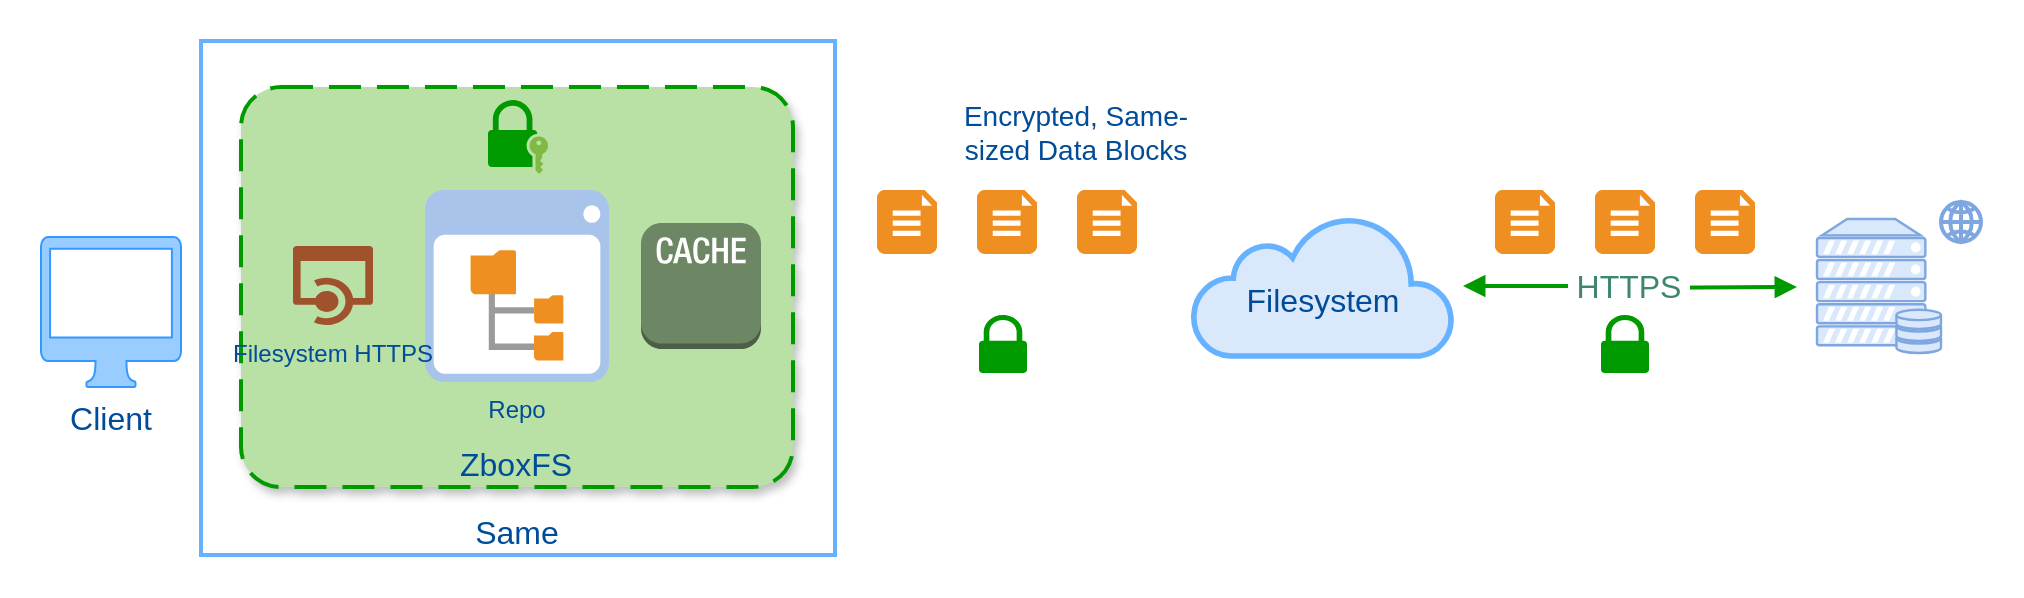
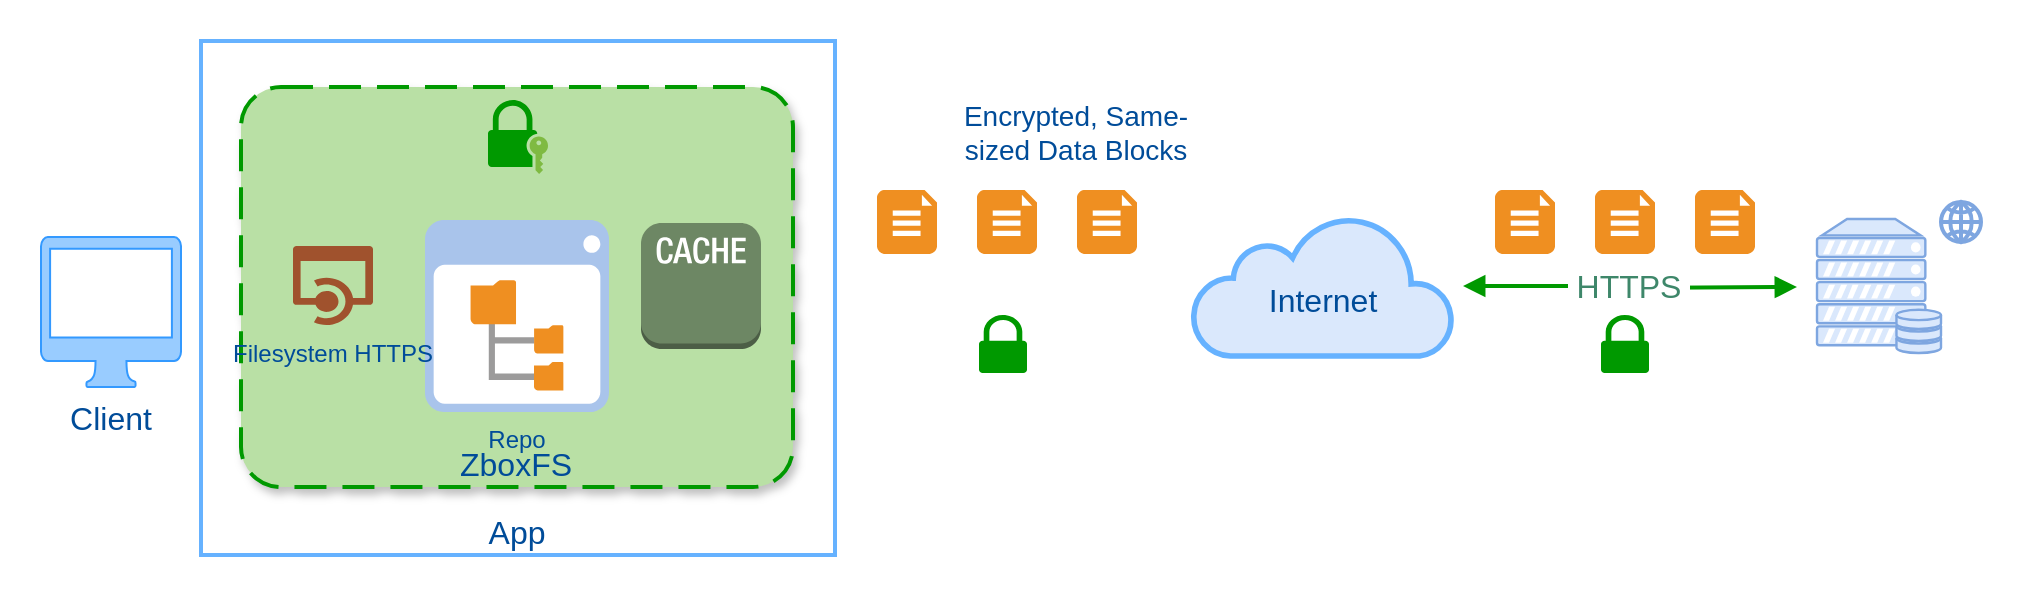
  <mxCell id="0" />
  <mxCell id="1" parent="0" />
- <mxCell id="2" value="Same" style="rounded=0;arcSize=10;strokeColor=#66B2FF;fillColor=none;strokeWidth=2;verticalAlign=bottom;fontSize=16;shadow=0;fontColor=#004C99;" parent="1" vertex="1"><mxGeometry x="100" y="20" width="317" height="257" as="geometry" /></mxCell>
+ <mxCell id="2" value="App" style="rounded=0;arcSize=10;strokeColor=#66B2FF;fillColor=none;strokeWidth=2;verticalAlign=bottom;fontSize=16;shadow=0;fontColor=#004C99;" parent="1" vertex="1"><mxGeometry x="100" y="20" width="317" height="257" as="geometry" /></mxCell>
  <mxCell id="3" value="&amp;nbsp;HTTPS&amp;nbsp; " style="edgeStyle=orthogonalEdgeStyle;rounded=0;comic=0;orthogonalLoop=1;jettySize=auto;html=1;shadow=0;startArrow=block;startFill=1;sourcePerimeterSpacing=5;endArrow=block;endFill=1;targetPerimeterSpacing=6;strokeColor=#009900;strokeWidth=2;fontSize=16;fontColor=#3E876A;fillColor=#60a917;" parent="1" source="4" edge="1"><mxGeometry relative="1" as="geometry"><mxPoint x="898" y="143" as="targetPoint" /></mxGeometry></mxCell>
- <mxCell id="4" value="Filesystem" style="html=1;outlineConnect=0;gradientDirection=north;strokeWidth=2;shape=mxgraph.networks.cloud;strokeColor=#66B2FF;fillColor=#dae8fc;fontSize=16;fontColor=#004C99;spacingTop=14;" parent="1" vertex="1"><mxGeometry x="596" y="107.5" width="130" height="70" as="geometry" /></mxCell>
+ <mxCell id="4" value="Internet" style="html=1;outlineConnect=0;gradientDirection=north;strokeWidth=2;shape=mxgraph.networks.cloud;strokeColor=#66B2FF;fillColor=#dae8fc;fontSize=16;fontColor=#004C99;spacingTop=14;" parent="1" vertex="1"><mxGeometry x="596" y="107.5" width="130" height="70" as="geometry" /></mxCell>
  <mxCell id="5" value="ZboxFS" style="rounded=1;arcSize=10;dashed=1;strokeColor=#009900;fillColor=#B9E0A5;dashPattern=8 4;strokeWidth=2;verticalAlign=bottom;fontColor=#004C99;fontSize=16;glass=0;comic=0;shadow=1;gradientColor=none;" parent="1" vertex="1"><mxGeometry x="120" y="43" width="276" height="200" as="geometry" /></mxCell>
  <mxCell id="6" value="" style="shadow=0;dashed=0;html=1;strokeColor=none;fillColor=#009900;labelPosition=center;verticalLabelPosition=bottom;verticalAlign=top;outlineConnect=0;align=center;shape=mxgraph.office.security.lock_with_key_security_green;fontColor=#ffffff;" parent="1" vertex="1"><mxGeometry x="243.5" y="49.5" width="30" height="37" as="geometry" /></mxCell>
- <mxCell id="7" value="Repo" style="shadow=0;dashed=0;html=1;strokeColor=none;fillColor=#A9C4EB;labelPosition=center;verticalLabelPosition=bottom;verticalAlign=top;align=center;outlineConnect=0;shape=mxgraph.veeam.2d.file_system_browser;gradientColor=none;fontColor=#004C99;" parent="1" vertex="1"><mxGeometry x="212" y="94.5" width="92" height="96" as="geometry" /></mxCell>
+ <mxCell id="7" value="Repo" style="shadow=0;dashed=0;html=1;strokeColor=none;fillColor=#A9C4EB;labelPosition=center;verticalLabelPosition=bottom;verticalAlign=top;align=center;outlineConnect=0;shape=mxgraph.veeam.2d.file_system_browser;gradientColor=none;fontColor=#004C99;" parent="1" vertex="1"><mxGeometry x="212" y="109.5" width="92" height="96" as="geometry" /></mxCell>
  <mxCell id="8" value="Client" style="shadow=0;dashed=0;html=1;strokeColor=#3399FF;fillColor=#99CCFF;labelPosition=center;verticalLabelPosition=bottom;verticalAlign=top;outlineConnect=0;align=center;shape=mxgraph.office.devices.mac_client;rounded=0;glass=0;comic=0;fontSize=16;fontColor=#004C99;" parent="1" vertex="1"><mxGeometry x="20" y="118" width="70" height="75" as="geometry" /></mxCell>
  <mxCell id="9" value="" style="html=1;verticalLabelPosition=bottom;align=center;labelBackgroundColor=#ffffff;verticalAlign=top;strokeWidth=2;shadow=0;dashed=0;shape=mxgraph.ios7.icons.globe;rounded=0;glass=0;comic=0;fontSize=16;fillColor=none;strokeColor=#7EA6E0;" parent="1" vertex="1"><mxGeometry x="970" y="100.5" width="20" height="20" as="geometry" /></mxCell>
  <mxCell id="10" value="" style="verticalAlign=top;verticalLabelPosition=bottom;labelPosition=center;align=center;html=1;outlineConnect=0;fillColor=#dae8fc;strokeColor=#7EA6E0;gradientDirection=north;strokeWidth=2;shape=mxgraph.networks.server_storage;rounded=0;shadow=0;glass=0;comic=0;fontColor=#004C99;" parent="1" vertex="1"><mxGeometry x="908" y="109" width="62" height="67" as="geometry" /></mxCell>
  <mxCell id="11" value="" style="shadow=0;dashed=0;html=1;strokeColor=none;fillColor=#009900;labelPosition=center;verticalLabelPosition=bottom;verticalAlign=top;outlineConnect=0;align=center;shape=mxgraph.office.security.lock_protected;rounded=0;glass=0;comic=0;fontSize=16;fontColor=#ffffff;" parent="1" vertex="1"><mxGeometry x="489" y="157" width="24" height="29" as="geometry" /></mxCell>
  <mxCell id="12" value="" style="shadow=0;dashed=0;html=1;strokeColor=none;fillColor=#009900;labelPosition=center;verticalLabelPosition=bottom;verticalAlign=top;outlineConnect=0;align=center;shape=mxgraph.office.security.lock_protected;rounded=0;glass=0;comic=0;fontSize=16;fontColor=#ffffff;" parent="1" vertex="1"><mxGeometry x="800" y="157" width="24" height="29" as="geometry" /></mxCell>
  <mxCell id="13" value="" style="verticalLabelPosition=bottom;html=1;verticalAlign=top;align=center;strokeColor=none;fillColor=#ef8f21;shape=mxgraph.azure.file_2;rounded=0;shadow=0;glass=0;comic=0;fontSize=16;fontColor=#3E876A;" parent="1" vertex="1"><mxGeometry x="438" y="94.5" width="30" height="32" as="geometry" /></mxCell>
  <mxCell id="14" value="" style="verticalLabelPosition=bottom;html=1;verticalAlign=top;align=center;strokeColor=none;fillColor=#ef8f21;shape=mxgraph.azure.file_2;rounded=0;shadow=0;glass=0;comic=0;fontSize=16;fontColor=#3E876A;" parent="1" vertex="1"><mxGeometry x="488" y="94.5" width="30" height="32" as="geometry" /></mxCell>
  <mxCell id="15" value="" style="verticalLabelPosition=bottom;html=1;verticalAlign=top;align=center;strokeColor=none;fillColor=#ef8f21;shape=mxgraph.azure.file_2;rounded=0;shadow=0;glass=0;comic=0;fontSize=16;fontColor=#3E876A;" parent="1" vertex="1"><mxGeometry x="538" y="94.5" width="30" height="32" as="geometry" /></mxCell>
  <mxCell id="16" value="" style="verticalLabelPosition=bottom;html=1;verticalAlign=top;align=center;strokeColor=none;fillColor=#ef8f21;shape=mxgraph.azure.file_2;rounded=0;shadow=0;glass=0;comic=0;fontSize=16;fontColor=#3E876A;" parent="1" vertex="1"><mxGeometry x="747" y="94.5" width="30" height="32" as="geometry" /></mxCell>
  <mxCell id="17" value="" style="verticalLabelPosition=bottom;html=1;verticalAlign=top;align=center;strokeColor=none;fillColor=#ef8f21;shape=mxgraph.azure.file_2;rounded=0;shadow=0;glass=0;comic=0;fontSize=16;fontColor=#3E876A;" parent="1" vertex="1"><mxGeometry x="797" y="94.5" width="30" height="32" as="geometry" /></mxCell>
  <mxCell id="18" value="" style="verticalLabelPosition=bottom;html=1;verticalAlign=top;align=center;strokeColor=none;fillColor=#ef8f21;shape=mxgraph.azure.file_2;rounded=0;shadow=0;glass=0;comic=0;fontSize=16;fontColor=#3E876A;" parent="1" vertex="1"><mxGeometry x="847" y="94.5" width="30" height="32" as="geometry" /></mxCell>
  <mxCell id="19" value="Encrypted, Same-sized Data Blocks" style="text;html=1;strokeColor=none;fillColor=none;align=center;verticalAlign=middle;whiteSpace=wrap;rounded=0;shadow=0;glass=0;comic=0;fontSize=14;fontColor=#004C99;" parent="1" vertex="1"><mxGeometry x="468" y="47" width="140" height="37" as="geometry" /></mxCell>
  <mxCell id="20" value="" style="outlineConnect=0;dashed=0;verticalLabelPosition=bottom;verticalAlign=top;align=center;html=1;shape=mxgraph.aws3.cache_node;fillColor=#6d8764;rounded=0;shadow=0;glass=0;comic=0;strokeColor=#3A5431;fontSize=14;fontColor=#ffffff;" parent="1" vertex="1"><mxGeometry x="320" y="111" width="60" height="63" as="geometry" /></mxCell>
  <mxCell id="21" value="Filesystem HTTPS" style="shadow=0;dashed=0;html=1;strokeColor=none;labelPosition=center;verticalLabelPosition=bottom;verticalAlign=top;align=center;shape=mxgraph.mscae.cloud.api_app;fillColor=#a0522d;rounded=0;glass=0;comic=0;fontSize=12;fontColor=#004C99;" parent="1" vertex="1"><mxGeometry x="146" y="122.5" width="40" height="40" as="geometry" /></mxCell>
